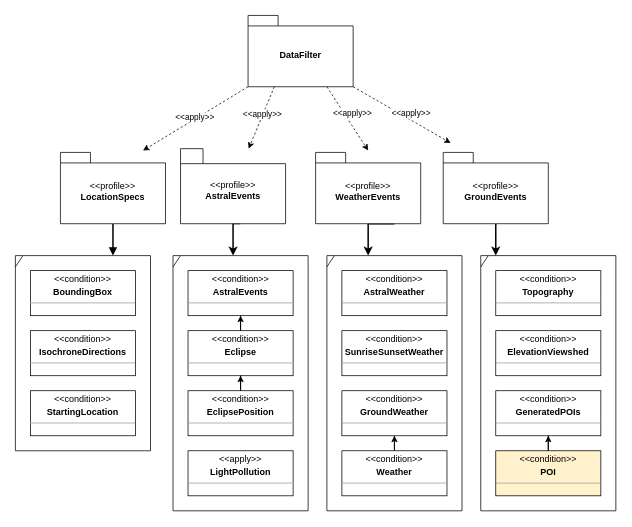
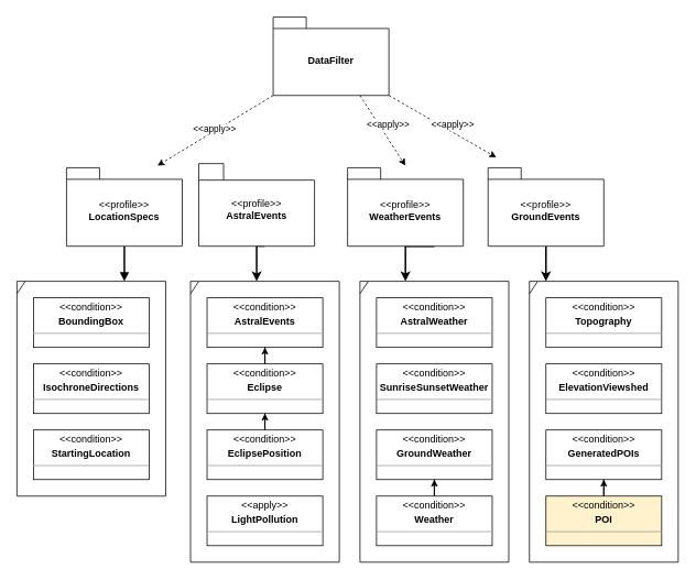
  <mxCell id="0" />
  <mxCell id="1" parent="0" />
  <mxCell id="2" style="edgeStyle=orthogonalEdgeStyle;rounded=0;orthogonalLoop=1;jettySize=auto;html=1;exitX=0.57;exitY=0.996;exitDx=0;exitDy=0;exitPerimeter=0;strokeWidth=2;" parent="1" source="3" target="28" edge="1"><mxGeometry relative="1" as="geometry"><Array as="points"><mxPoint x="310" y="297" /></Array></mxGeometry></mxCell>
  <mxCell id="3" value="&lt;span style=&quot;font-weight: normal;&quot;&gt;&amp;lt;&amp;lt;profile&amp;gt;&amp;gt;&lt;/span&gt;&lt;br&gt;AstralEvents" style="shape=folder;fontStyle=1;spacingTop=10;tabWidth=30;tabHeight=20;tabPosition=left;html=1;whiteSpace=wrap;" parent="1" vertex="1"><mxGeometry x="240" y="197.5" width="140" height="100" as="geometry" /></mxCell>
  <mxCell id="4" style="edgeStyle=orthogonalEdgeStyle;rounded=0;orthogonalLoop=1;jettySize=auto;html=1;exitX=0.75;exitY=1;exitDx=0;exitDy=0;exitPerimeter=0;strokeWidth=2;" parent="1" source="5" target="32" edge="1"><mxGeometry relative="1" as="geometry"><Array as="points"><mxPoint x="490" y="298" /></Array></mxGeometry></mxCell>
  <mxCell id="5" value="&lt;span style=&quot;font-weight: normal;&quot;&gt;&amp;lt;&amp;lt;profile&amp;gt;&amp;gt;&lt;/span&gt;&lt;br&gt;WeatherEvents" style="shape=folder;fontStyle=1;spacingTop=10;tabWidth=40;tabHeight=14;tabPosition=left;html=1;whiteSpace=wrap;" parent="1" vertex="1"><mxGeometry x="420" y="202.5" width="140" height="95" as="geometry" /></mxCell>
  <mxCell id="6" style="edgeStyle=orthogonalEdgeStyle;rounded=0;orthogonalLoop=1;jettySize=auto;html=1;exitX=0.5;exitY=1;exitDx=0;exitDy=0;exitPerimeter=0;strokeWidth=2;" parent="1" source="7" target="39" edge="1"><mxGeometry relative="1" as="geometry"><Array as="points"><mxPoint x="660" y="330" /><mxPoint x="660" y="330" /></Array></mxGeometry></mxCell>
  <mxCell id="7" value="&lt;span style=&quot;font-weight: normal;&quot;&gt;&amp;lt;&amp;lt;profile&amp;gt;&amp;gt;&lt;/span&gt;&lt;br&gt;GroundEvents" style="shape=folder;fontStyle=1;spacingTop=10;tabWidth=40;tabHeight=14;tabPosition=left;html=1;whiteSpace=wrap;" parent="1" vertex="1"><mxGeometry x="590" y="202.5" width="140" height="95" as="geometry" /></mxCell>
  <mxCell id="8" style="edgeStyle=orthogonalEdgeStyle;rounded=0;orthogonalLoop=1;jettySize=auto;html=1;endArrow=block;endFill=1;strokeWidth=2;" parent="1" source="9" target="22" edge="1"><mxGeometry relative="1" as="geometry"><Array as="points"><mxPoint x="150" y="310" /><mxPoint x="150" y="310" /></Array></mxGeometry></mxCell>
  <mxCell id="9" value="&lt;span style=&quot;font-weight: normal;&quot;&gt;&amp;lt;&amp;lt;profile&amp;gt;&amp;gt;&lt;/span&gt;&lt;br&gt;LocationSpecs" style="shape=folder;fontStyle=1;spacingTop=10;tabWidth=40;tabHeight=14;tabPosition=left;html=1;whiteSpace=wrap;" parent="1" vertex="1"><mxGeometry x="80" y="202.5" width="140" height="95" as="geometry" /></mxCell>
  <mxCell id="10" style="rounded=0;orthogonalLoop=1;jettySize=auto;html=1;exitX=0;exitY=0;exitDx=0;exitDy=95;exitPerimeter=0;dashed=1;" parent="1" source="12" edge="1"><mxGeometry relative="1" as="geometry"><mxPoint x="190" y="200" as="targetPoint" /></mxGeometry></mxCell>
  <mxCell id="11" value="&amp;lt;&amp;lt;apply&amp;gt;&amp;gt;" style="edgeLabel;html=1;align=center;verticalAlign=middle;resizable=0;points=[];" parent="10" vertex="1" connectable="0"><mxGeometry x="-0.003" y="-2" relative="1" as="geometry"><mxPoint as="offset" /></mxGeometry></mxCell>
  <mxCell id="12" value="DataFilter" style="shape=folder;fontStyle=1;spacingTop=10;tabWidth=40;tabHeight=14;tabPosition=left;html=1;whiteSpace=wrap;" parent="1" vertex="1"><mxGeometry x="330" y="20" width="140" height="95" as="geometry" /></mxCell>
- <mxCell id="13" style="rounded=0;orthogonalLoop=1;jettySize=auto;html=1;exitX=0.25;exitY=1;exitDx=0;exitDy=0;exitPerimeter=0;dashed=1;" parent="1" source="12" target="3" edge="1"><mxGeometry relative="1" as="geometry"><mxPoint x="150" y="240" as="targetPoint" /><mxPoint x="340" y="125" as="sourcePoint" /></mxGeometry></mxCell>
- <mxCell id="14" value="&amp;lt;&amp;lt;apply&amp;gt;&amp;gt;" style="edgeLabel;html=1;align=center;verticalAlign=middle;resizable=0;points=[];" parent="13" vertex="1" connectable="0"><mxGeometry x="-0.1" y="-1" relative="1" as="geometry"><mxPoint as="offset" /></mxGeometry></mxCell>
  <mxCell id="15" style="rounded=0;orthogonalLoop=1;jettySize=auto;html=1;exitX=0.75;exitY=1;exitDx=0;exitDy=0;exitPerimeter=0;dashed=1;" parent="1" source="12" edge="1"><mxGeometry relative="1" as="geometry"><mxPoint x="490" y="200" as="targetPoint" /><mxPoint x="375" y="125" as="sourcePoint" /></mxGeometry></mxCell>
  <mxCell id="16" value="&amp;lt;&amp;lt;apply&amp;gt;&amp;gt;" style="edgeLabel;html=1;align=center;verticalAlign=middle;resizable=0;points=[];" parent="15" vertex="1" connectable="0"><mxGeometry x="-0.079" y="10" relative="1" as="geometry"><mxPoint y="1" as="offset" /></mxGeometry></mxCell>
  <mxCell id="17" style="rounded=0;orthogonalLoop=1;jettySize=auto;html=1;exitX=0;exitY=0;exitDx=140;exitDy=95;exitPerimeter=0;dashed=1;entryX=0.071;entryY=-0.132;entryDx=0;entryDy=0;entryPerimeter=0;" parent="1" source="12" target="7" edge="1"><mxGeometry relative="1" as="geometry"><mxPoint x="660" y="220" as="targetPoint" /><mxPoint x="445" y="125" as="sourcePoint" /></mxGeometry></mxCell>
  <mxCell id="18" value="&amp;lt;&amp;lt;apply&amp;gt;&amp;gt;" style="edgeLabel;html=1;align=center;verticalAlign=middle;resizable=0;points=[];" parent="17" vertex="1" connectable="0"><mxGeometry x="0.117" y="8" relative="1" as="geometry"><mxPoint as="offset" /></mxGeometry></mxCell>
  <mxCell id="19" value="&lt;p style=&quot;margin:0px;margin-top:4px;text-align:center;&quot;&gt;&amp;lt;&amp;lt;condition&amp;gt;&amp;gt;&lt;/p&gt;&lt;p style=&quot;margin:0px;margin-top:4px;text-align:center;&quot;&gt;&lt;b&gt;BoundingBox&lt;/b&gt;&lt;/p&gt;&lt;hr size=&quot;1&quot;&gt;&lt;div style=&quot;height:2px;&quot;&gt;&lt;/div&gt;" style="verticalAlign=top;align=left;overflow=fill;fontSize=12;fontFamily=Helvetica;html=1;whiteSpace=wrap;" parent="1" vertex="1"><mxGeometry x="40" y="360" width="140" height="60" as="geometry" /></mxCell>
  <mxCell id="20" value="&lt;p style=&quot;margin:0px;margin-top:4px;text-align:center;&quot;&gt;&amp;lt;&amp;lt;condition&amp;gt;&amp;gt;&lt;/p&gt;&lt;p style=&quot;margin:0px;margin-top:4px;text-align:center;&quot;&gt;&lt;b&gt;IsochroneDirections&lt;/b&gt;&lt;/p&gt;&lt;hr size=&quot;1&quot;&gt;&lt;div style=&quot;height:2px;&quot;&gt;&lt;/div&gt;" style="verticalAlign=top;align=left;overflow=fill;fontSize=12;fontFamily=Helvetica;html=1;whiteSpace=wrap;" parent="1" vertex="1"><mxGeometry x="40" y="440" width="140" height="60" as="geometry" /></mxCell>
  <mxCell id="21" value="&lt;p style=&quot;margin:0px;margin-top:4px;text-align:center;&quot;&gt;&amp;lt;&amp;lt;condition&amp;gt;&amp;gt;&lt;/p&gt;&lt;p style=&quot;margin:0px;margin-top:4px;text-align:center;&quot;&gt;&lt;b&gt;StartingLocation&lt;/b&gt;&lt;/p&gt;&lt;hr size=&quot;1&quot;&gt;&lt;div style=&quot;height:2px;&quot;&gt;&lt;/div&gt;" style="verticalAlign=top;align=left;overflow=fill;fontSize=12;fontFamily=Helvetica;html=1;whiteSpace=wrap;" parent="1" vertex="1"><mxGeometry x="40" y="520" width="140" height="60" as="geometry" /></mxCell>
  <mxCell id="22" value="" style="shape=umlFrame;whiteSpace=wrap;html=1;pointerEvents=0;width=10;height=15;" parent="1" vertex="1"><mxGeometry x="20" y="340" width="180" height="260" as="geometry" /></mxCell>
  <mxCell id="23" value="&lt;p style=&quot;margin:0px;margin-top:4px;text-align:center;&quot;&gt;&amp;lt;&amp;lt;condition&amp;gt;&amp;gt;&lt;/p&gt;&lt;p style=&quot;margin:0px;margin-top:4px;text-align:center;&quot;&gt;&lt;b&gt;AstralEvents&lt;/b&gt;&lt;/p&gt;&lt;hr size=&quot;1&quot;&gt;&lt;div style=&quot;height:2px;&quot;&gt;&lt;/div&gt;" style="verticalAlign=top;align=left;overflow=fill;fontSize=12;fontFamily=Helvetica;html=1;whiteSpace=wrap;" parent="1" vertex="1"><mxGeometry x="250" y="360" width="140" height="60" as="geometry" /></mxCell>
  <mxCell id="24" value="" style="edgeStyle=orthogonalEdgeStyle;rounded=0;orthogonalLoop=1;jettySize=auto;html=1;" edge="1" parent="1" source="25" target="23"><mxGeometry relative="1" as="geometry" /></mxCell>
  <mxCell id="25" value="&lt;p style=&quot;margin:0px;margin-top:4px;text-align:center;&quot;&gt;&amp;lt;&amp;lt;condition&amp;gt;&amp;gt;&lt;/p&gt;&lt;p style=&quot;margin:0px;margin-top:4px;text-align:center;&quot;&gt;&lt;b&gt;Eclipse&lt;/b&gt;&lt;/p&gt;&lt;hr size=&quot;1&quot;&gt;&lt;div style=&quot;height:2px;&quot;&gt;&lt;/div&gt;" style="verticalAlign=top;align=left;overflow=fill;fontSize=12;fontFamily=Helvetica;html=1;whiteSpace=wrap;" parent="1" vertex="1"><mxGeometry x="250" y="440" width="140" height="60" as="geometry" /></mxCell>
  <mxCell id="26" value="" style="edgeStyle=orthogonalEdgeStyle;rounded=0;orthogonalLoop=1;jettySize=auto;html=1;" parent="1" source="27" target="25" edge="1"><mxGeometry relative="1" as="geometry" /></mxCell>
  <mxCell id="27" value="&lt;p style=&quot;margin:0px;margin-top:4px;text-align:center;&quot;&gt;&amp;lt;&amp;lt;condition&amp;gt;&amp;gt;&lt;/p&gt;&lt;p style=&quot;margin:0px;margin-top:4px;text-align:center;&quot;&gt;&lt;b&gt;EclipsePosition&lt;/b&gt;&lt;/p&gt;&lt;hr size=&quot;1&quot;&gt;&lt;div style=&quot;height:2px;&quot;&gt;&lt;/div&gt;" style="verticalAlign=top;align=left;overflow=fill;fontSize=12;fontFamily=Helvetica;html=1;whiteSpace=wrap;" parent="1" vertex="1"><mxGeometry x="250" y="520" width="140" height="60" as="geometry" /></mxCell>
  <mxCell id="28" value="" style="shape=umlFrame;whiteSpace=wrap;html=1;pointerEvents=0;width=10;height=15;" parent="1" vertex="1"><mxGeometry x="230" y="340" width="180" height="340" as="geometry" /></mxCell>
  <mxCell id="29" value="&lt;p style=&quot;margin:0px;margin-top:4px;text-align:center;&quot;&gt;&amp;lt;&amp;lt;condition&amp;gt;&amp;gt;&lt;/p&gt;&lt;p style=&quot;margin:0px;margin-top:4px;text-align:center;&quot;&gt;&lt;b&gt;AstralWeather&lt;/b&gt;&lt;/p&gt;&lt;hr size=&quot;1&quot;&gt;&lt;div style=&quot;height:2px;&quot;&gt;&lt;/div&gt;" style="verticalAlign=top;align=left;overflow=fill;fontSize=12;fontFamily=Helvetica;html=1;whiteSpace=wrap;" parent="1" vertex="1"><mxGeometry x="455" y="360" width="140" height="60" as="geometry" /></mxCell>
  <mxCell id="30" value="&lt;p style=&quot;margin:0px;margin-top:4px;text-align:center;&quot;&gt;&amp;lt;&amp;lt;condition&amp;gt;&amp;gt;&lt;/p&gt;&lt;p style=&quot;margin:0px;margin-top:4px;text-align:center;&quot;&gt;&lt;b&gt;SunriseSunsetWeather&lt;/b&gt;&lt;/p&gt;&lt;hr size=&quot;1&quot;&gt;&lt;div style=&quot;height:2px;&quot;&gt;&lt;/div&gt;" style="verticalAlign=top;align=left;overflow=fill;fontSize=12;fontFamily=Helvetica;html=1;whiteSpace=wrap;" parent="1" vertex="1"><mxGeometry x="455" y="440" width="140" height="60" as="geometry" /></mxCell>
  <mxCell id="31" value="&lt;p style=&quot;margin:0px;margin-top:4px;text-align:center;&quot;&gt;&amp;lt;&amp;lt;condition&amp;gt;&amp;gt;&lt;/p&gt;&lt;p style=&quot;margin:0px;margin-top:4px;text-align:center;&quot;&gt;&lt;b&gt;GroundWeather&lt;/b&gt;&lt;/p&gt;&lt;hr size=&quot;1&quot;&gt;&lt;div style=&quot;height:2px;&quot;&gt;&lt;/div&gt;" style="verticalAlign=top;align=left;overflow=fill;fontSize=12;fontFamily=Helvetica;html=1;whiteSpace=wrap;" parent="1" vertex="1"><mxGeometry x="455" y="520" width="140" height="60" as="geometry" /></mxCell>
  <mxCell id="32" value="" style="shape=umlFrame;whiteSpace=wrap;html=1;pointerEvents=0;width=10;height=15;" parent="1" vertex="1"><mxGeometry x="435" y="340" width="180" height="340" as="geometry" /></mxCell>
  <mxCell id="33" value="" style="edgeStyle=orthogonalEdgeStyle;rounded=0;orthogonalLoop=1;jettySize=auto;html=1;" parent="1" source="34" target="31" edge="1"><mxGeometry relative="1" as="geometry" /></mxCell>
  <mxCell id="34" value="&lt;p style=&quot;margin:0px;margin-top:4px;text-align:center;&quot;&gt;&amp;lt;&amp;lt;condition&amp;gt;&amp;gt;&lt;/p&gt;&lt;p style=&quot;margin:0px;margin-top:4px;text-align:center;&quot;&gt;&lt;b&gt;Weather&lt;/b&gt;&lt;/p&gt;&lt;hr size=&quot;1&quot;&gt;&lt;div style=&quot;height:2px;&quot;&gt;&lt;/div&gt;" style="verticalAlign=top;align=left;overflow=fill;fontSize=12;fontFamily=Helvetica;html=1;whiteSpace=wrap;" parent="1" vertex="1"><mxGeometry x="455" y="600" width="140" height="60" as="geometry" /></mxCell>
  <mxCell id="35" value="&lt;p style=&quot;margin:0px;margin-top:4px;text-align:center;&quot;&gt;&amp;lt;&amp;lt;apply&amp;gt;&amp;gt;&lt;/p&gt;&lt;p style=&quot;margin:0px;margin-top:4px;text-align:center;&quot;&gt;&lt;b&gt;LightPollution&lt;/b&gt;&lt;/p&gt;&lt;hr size=&quot;1&quot;&gt;&lt;div style=&quot;height:2px;&quot;&gt;&lt;/div&gt;" style="verticalAlign=top;align=left;overflow=fill;fontSize=12;fontFamily=Helvetica;html=1;whiteSpace=wrap;" parent="1" vertex="1"><mxGeometry x="250" y="600" width="140" height="60" as="geometry" /></mxCell>
  <mxCell id="36" value="&lt;p style=&quot;margin:0px;margin-top:4px;text-align:center;&quot;&gt;&amp;lt;&amp;lt;condition&amp;gt;&amp;gt;&lt;/p&gt;&lt;p style=&quot;margin:0px;margin-top:4px;text-align:center;&quot;&gt;&lt;b&gt;Topography&lt;/b&gt;&lt;/p&gt;&lt;hr size=&quot;1&quot;&gt;&lt;div style=&quot;height:2px;&quot;&gt;&lt;/div&gt;" style="verticalAlign=top;align=left;overflow=fill;fontSize=12;fontFamily=Helvetica;html=1;whiteSpace=wrap;" parent="1" vertex="1"><mxGeometry x="660" y="360" width="140" height="60" as="geometry" /></mxCell>
  <mxCell id="37" value="&lt;p style=&quot;margin:0px;margin-top:4px;text-align:center;&quot;&gt;&amp;lt;&amp;lt;condition&amp;gt;&amp;gt;&lt;/p&gt;&lt;p style=&quot;margin:0px;margin-top:4px;text-align:center;&quot;&gt;&lt;b&gt;ElevationViewshed&lt;/b&gt;&lt;/p&gt;&lt;hr size=&quot;1&quot;&gt;&lt;div style=&quot;height:2px;&quot;&gt;&lt;/div&gt;" style="verticalAlign=top;align=left;overflow=fill;fontSize=12;fontFamily=Helvetica;html=1;whiteSpace=wrap;" parent="1" vertex="1"><mxGeometry x="660" y="440" width="140" height="60" as="geometry" /></mxCell>
  <mxCell id="38" value="&lt;p style=&quot;margin:0px;margin-top:4px;text-align:center;&quot;&gt;&amp;lt;&amp;lt;condition&amp;gt;&amp;gt;&lt;/p&gt;&lt;p style=&quot;margin:0px;margin-top:4px;text-align:center;&quot;&gt;&lt;b&gt;GeneratedPOIs&lt;/b&gt;&lt;/p&gt;&lt;hr size=&quot;1&quot;&gt;&lt;div style=&quot;height:2px;&quot;&gt;&lt;/div&gt;" style="verticalAlign=top;align=left;overflow=fill;fontSize=12;fontFamily=Helvetica;html=1;whiteSpace=wrap;" parent="1" vertex="1"><mxGeometry x="660" y="520" width="140" height="60" as="geometry" /></mxCell>
  <mxCell id="39" value="" style="shape=umlFrame;whiteSpace=wrap;html=1;pointerEvents=0;width=10;height=15;" parent="1" vertex="1"><mxGeometry x="640" y="340" width="180" height="340" as="geometry" /></mxCell>
  <mxCell id="40" value="" style="edgeStyle=orthogonalEdgeStyle;rounded=0;orthogonalLoop=1;jettySize=auto;html=1;" edge="1" parent="1" source="41" target="38"><mxGeometry relative="1" as="geometry" /></mxCell>
  <mxCell id="41" value="&lt;p style=&quot;margin:0px;margin-top:4px;text-align:center;&quot;&gt;&amp;lt;&amp;lt;condition&amp;gt;&amp;gt;&lt;/p&gt;&lt;p style=&quot;margin:0px;margin-top:4px;text-align:center;&quot;&gt;&lt;b&gt;POI&lt;/b&gt;&lt;/p&gt;&lt;hr size=&quot;1&quot;&gt;&lt;div style=&quot;height:2px;&quot;&gt;&lt;/div&gt;" style="verticalAlign=top;align=left;overflow=fill;fontSize=12;fontFamily=Helvetica;html=1;whiteSpace=wrap;fillColor=#fff2cc;" vertex="1" parent="1"><mxGeometry x="660" y="600" width="140" height="60" as="geometry" /></mxCell>
